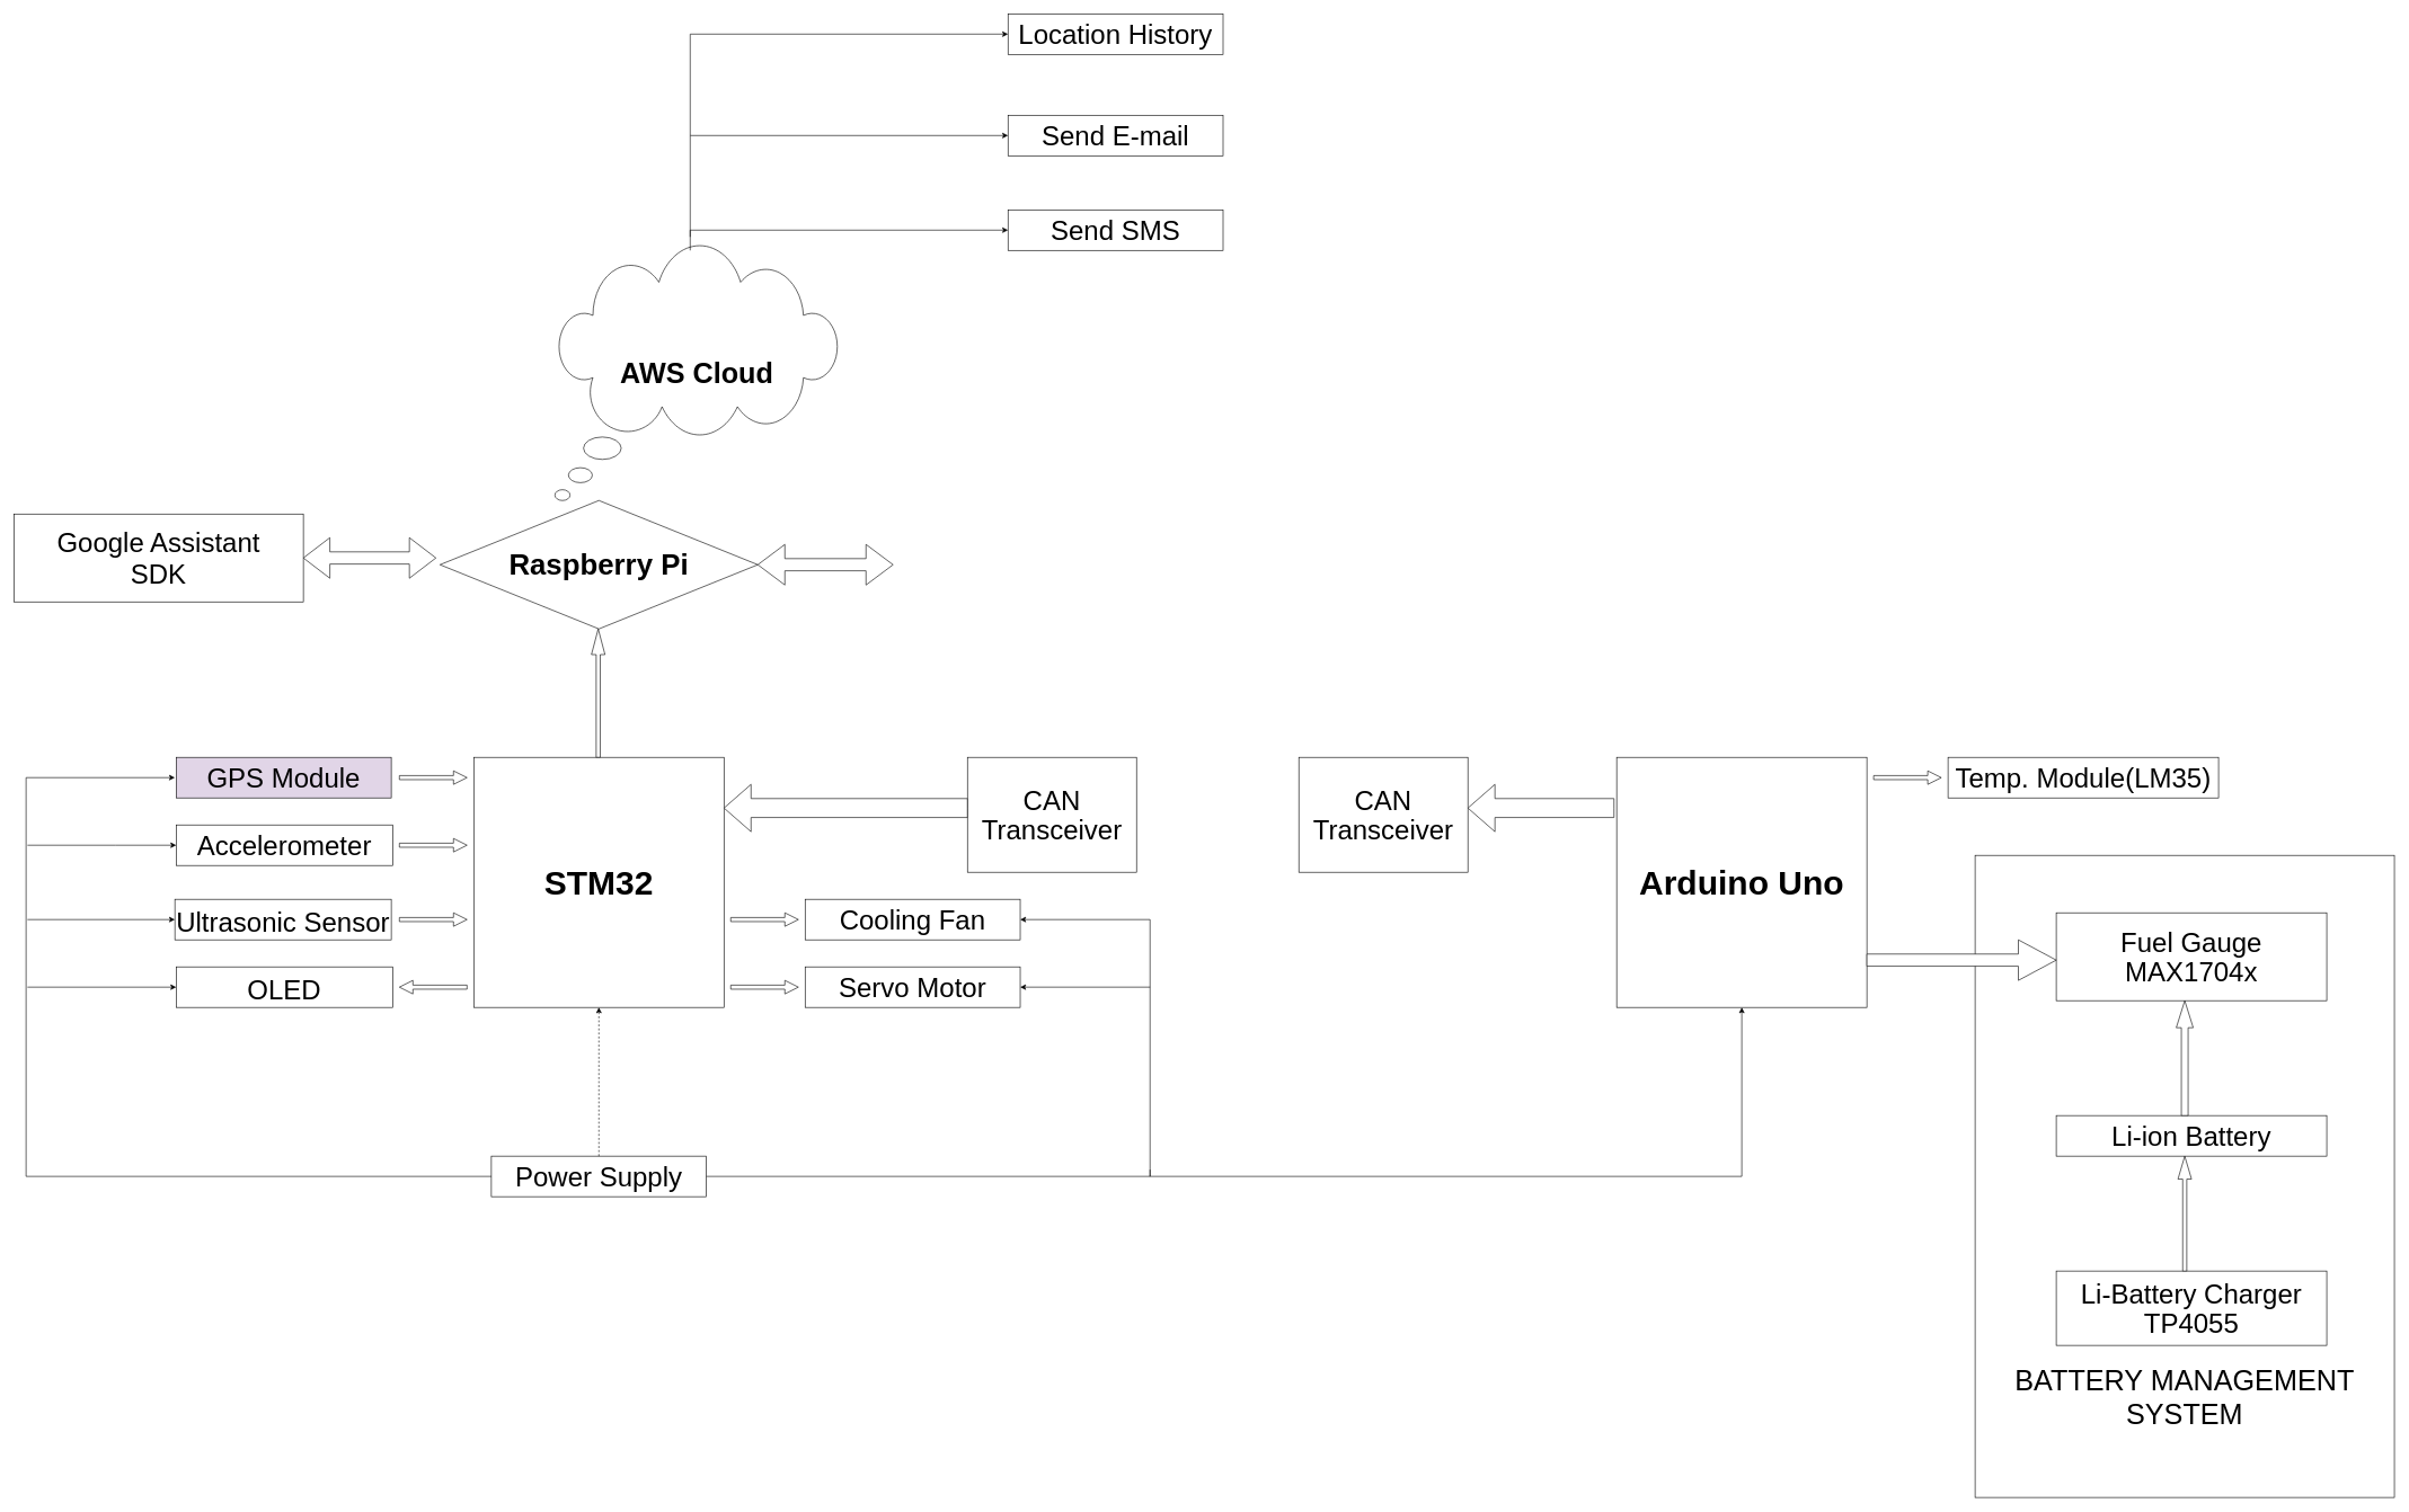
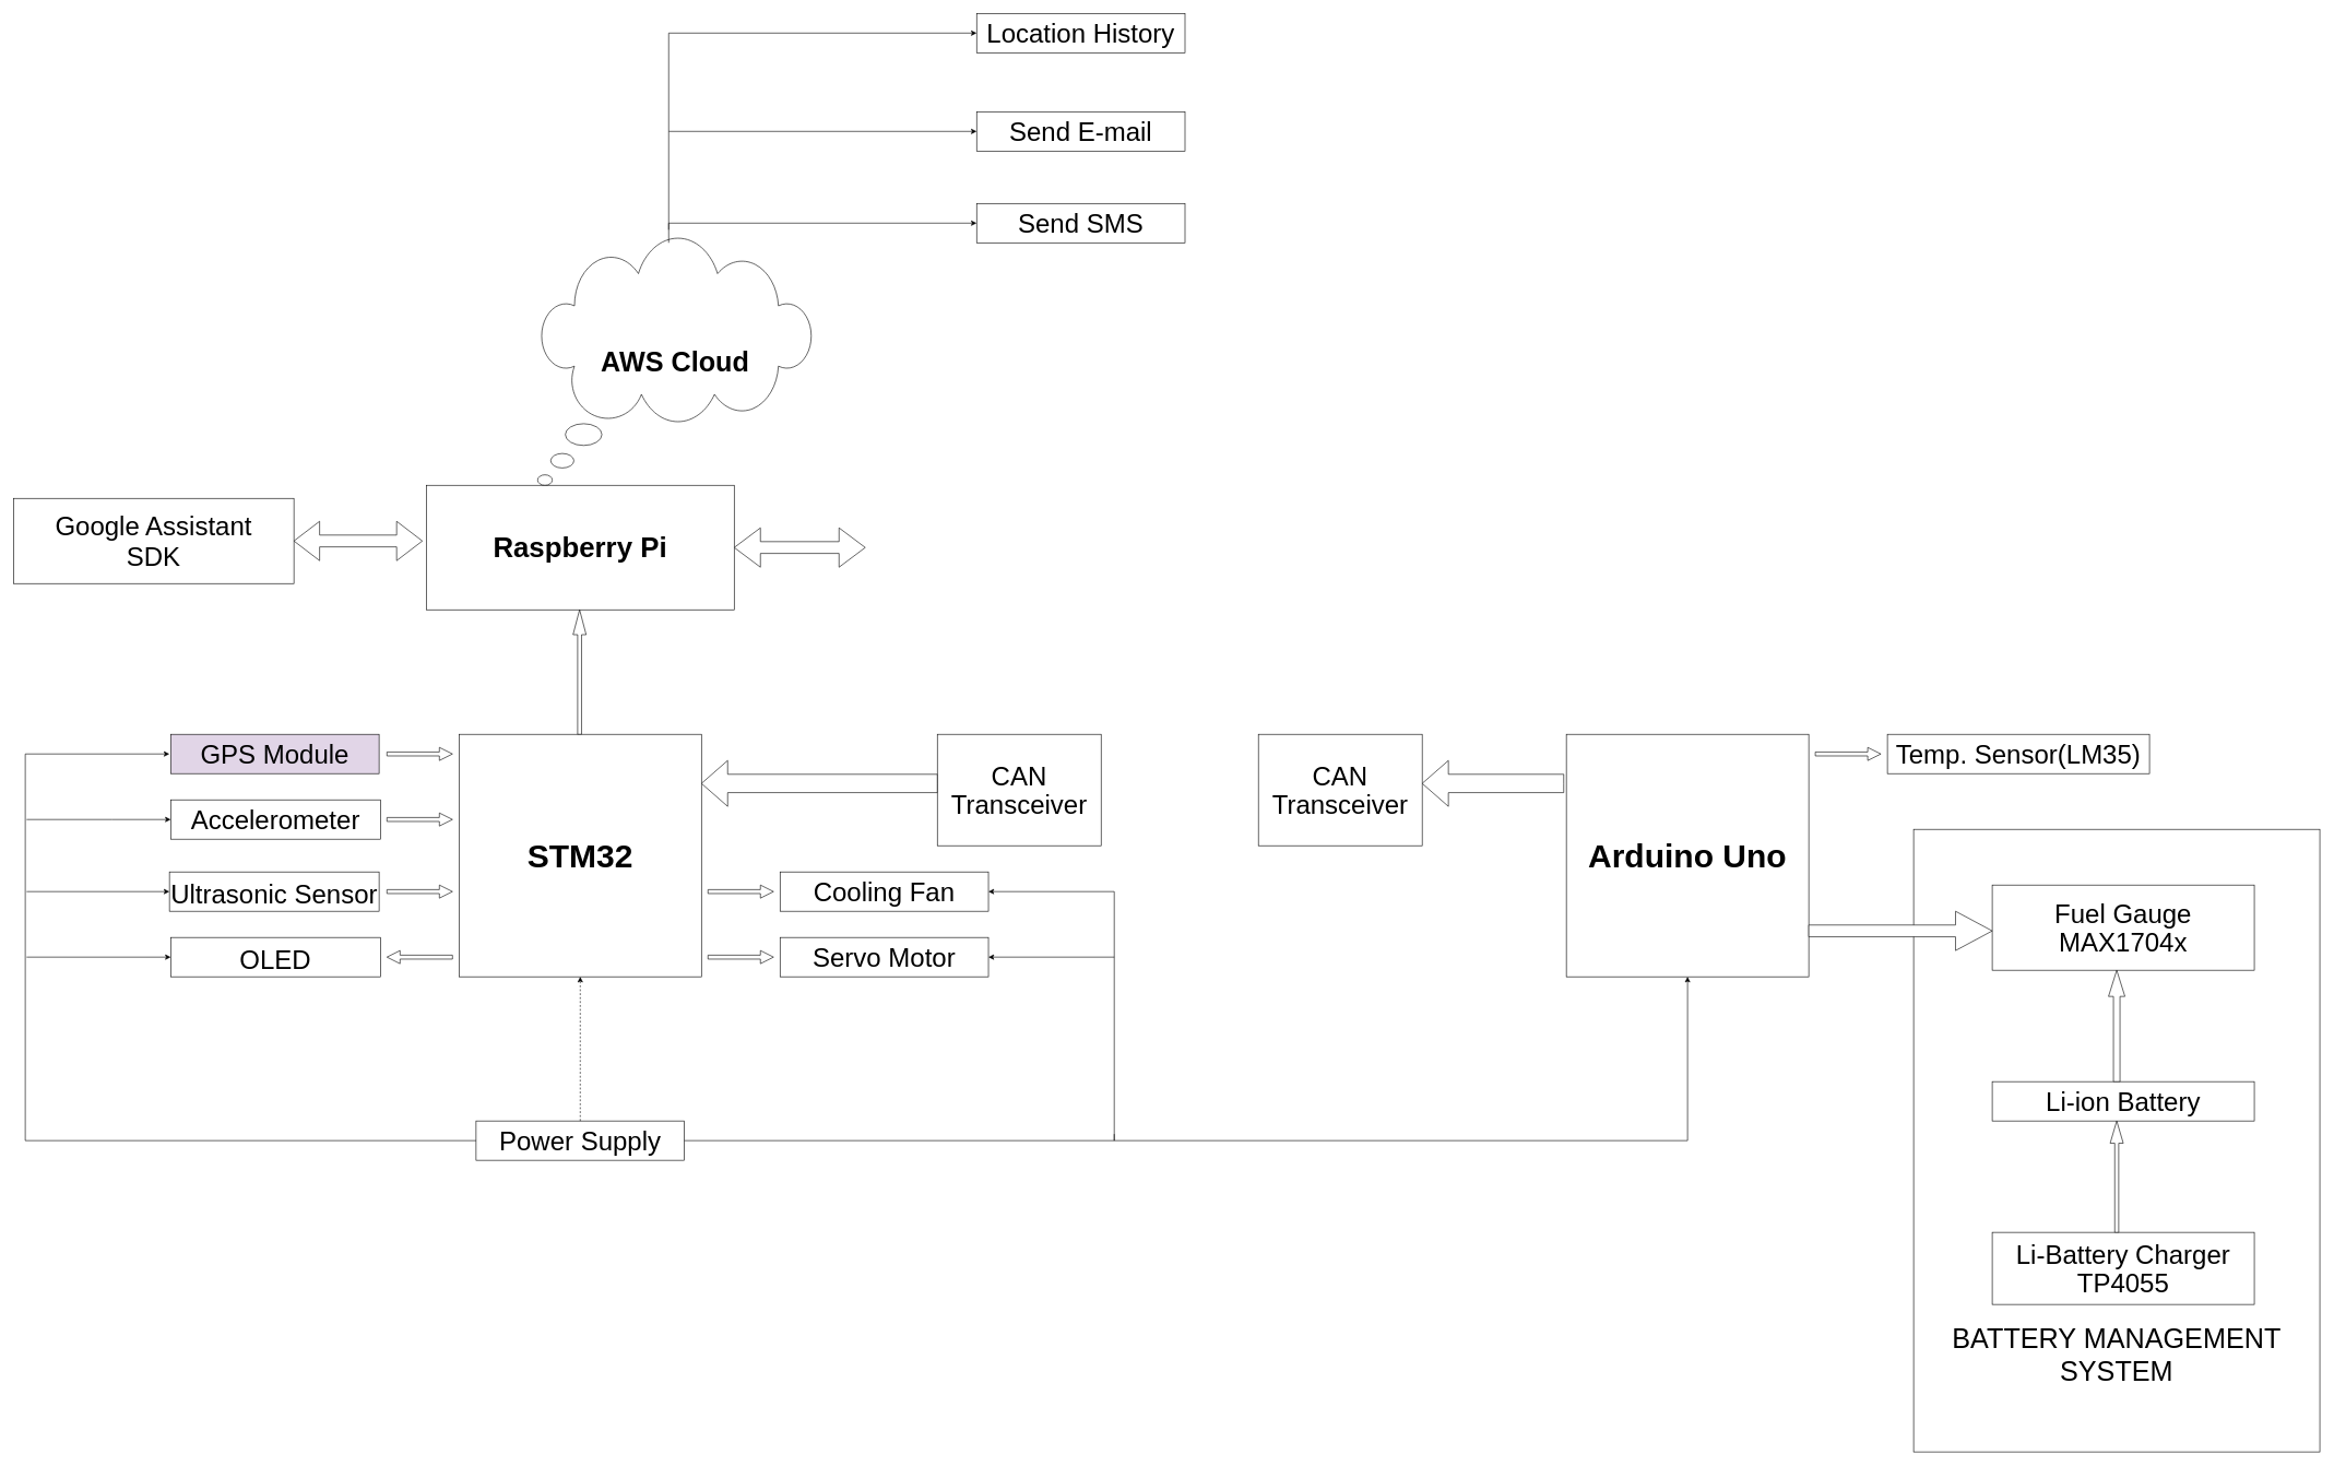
  <mxCell id="0" />
  <mxCell id="1" parent="0" />
  <mxCell id="2" value="&lt;font size=&quot;1&quot;&gt;&lt;b style=&quot;font-size: 50px&quot;&gt;STM32&lt;/b&gt;&lt;/font&gt;" style="whiteSpace=wrap;html=1;aspect=fixed;" vertex="1" parent="1"><mxGeometry x="700" y="1120" width="370" height="370" as="geometry" /></mxCell>
  <mxCell id="3" value="&lt;p style=&quot;line-height: 0.1; font-size: 40px;&quot;&gt;GPS Module&lt;/p&gt;" style="rounded=0;whiteSpace=wrap;html=1;fontSize=40;fillColor=#e1d5e7;" vertex="1" parent="1"><mxGeometry x="260" y="1120" width="318" height="60" as="geometry" /></mxCell>
  <mxCell id="4" value="" style="shape=singleArrow;whiteSpace=wrap;html=1;fontSize=17;" vertex="1" parent="1"><mxGeometry x="1080" y="1450" width="100" height="20" as="geometry" /></mxCell>
  <mxCell id="5" value="" style="shape=singleArrow;whiteSpace=wrap;html=1;fontSize=17;" vertex="1" parent="1"><mxGeometry x="590" y="1140" width="100" height="20" as="geometry" /></mxCell>
  <mxCell id="6" value="" style="shape=singleArrow;whiteSpace=wrap;html=1;fontSize=17;" vertex="1" parent="1"><mxGeometry x="1080" y="1350" width="100" height="20" as="geometry" /></mxCell>
  <mxCell id="7" value="" style="shape=singleArrow;whiteSpace=wrap;html=1;fontSize=17;" vertex="1" parent="1"><mxGeometry x="590" y="1350" width="100" height="20" as="geometry" /></mxCell>
  <mxCell id="8" value="" style="shape=singleArrow;whiteSpace=wrap;html=1;fontSize=17;" vertex="1" parent="1"><mxGeometry x="590" y="1240" width="100" height="20" as="geometry" /></mxCell>
  <mxCell id="9" value="" style="shape=singleArrow;whiteSpace=wrap;html=1;fontSize=17;direction=west;" vertex="1" parent="1"><mxGeometry x="590" y="1450" width="100" height="20" as="geometry" /></mxCell>
  <mxCell id="10" value="Accelerometer" style="rounded=0;whiteSpace=wrap;html=1;fontSize=40;" vertex="1" parent="1"><mxGeometry x="260" y="1220" width="320" height="60" as="geometry" /></mxCell>
  <mxCell id="11" value="&lt;font style=&quot;font-size: 40px&quot;&gt;Ultrasonic Sensor&lt;/font&gt;" style="rounded=0;whiteSpace=wrap;html=1;fontSize=50;" vertex="1" parent="1"><mxGeometry x="258" y="1330" width="320" height="60" as="geometry" /></mxCell>
  <mxCell id="12" value="&lt;font style=&quot;font-size: 40px&quot;&gt;OLED&lt;/font&gt;" style="rounded=0;whiteSpace=wrap;html=1;fontSize=50;" vertex="1" parent="1"><mxGeometry x="260" y="1430" width="320" height="60" as="geometry" /></mxCell>
  <mxCell id="13" value="&lt;p style=&quot;line-height: 0.1 ; font-size: 40px&quot;&gt;Servo Motor&lt;/p&gt;" style="rounded=0;whiteSpace=wrap;html=1;fontSize=40;" vertex="1" parent="1"><mxGeometry x="1190" y="1430" width="318" height="60" as="geometry" /></mxCell>
  <mxCell id="14" value="&lt;p style=&quot;line-height: 0.1 ; font-size: 40px&quot;&gt;Cooling Fan&lt;/p&gt;" style="rounded=0;whiteSpace=wrap;html=1;fontSize=40;" vertex="1" parent="1"><mxGeometry x="1190" y="1330" width="318" height="60" as="geometry" /></mxCell>
  <mxCell id="15" value="&lt;p style=&quot;line-height: 0.1 ; font-size: 40px&quot;&gt;CAN&lt;/p&gt;&lt;p style=&quot;line-height: 0.1&quot;&gt;Transceiver&lt;br&gt;&lt;/p&gt;" style="rounded=0;whiteSpace=wrap;html=1;fontSize=40;" vertex="1" parent="1"><mxGeometry x="1430" y="1120" width="250" height="170" as="geometry" /></mxCell>
  <mxCell id="16" value="Google Assistant&lt;br&gt;SDK" style="rounded=0;whiteSpace=wrap;html=1;fontSize=40;" vertex="1" parent="1"><mxGeometry x="20" y="760" width="428" height="130" as="geometry" /></mxCell>
  <mxCell id="17" value="&lt;p style=&quot;line-height: 0.1 ; font-size: 40px&quot;&gt;Power Supply&lt;/p&gt;" style="rounded=0;whiteSpace=wrap;html=1;fontSize=40;" vertex="1" parent="1"><mxGeometry x="726" y="1710" width="318" height="60" as="geometry" /></mxCell>
- <mxCell id="18" value="&lt;p style=&quot;line-height: 0.1 ; font-size: 40px&quot;&gt;Temp. Module(LM35)&lt;/p&gt;" style="rounded=0;whiteSpace=wrap;html=1;fontSize=40;" vertex="1" parent="1"><mxGeometry x="2880" y="1120" width="400" height="60" as="geometry" /></mxCell>
- <mxCell id="19" value="&lt;p style=&quot;line-height: 0.1&quot;&gt;&lt;b&gt;&lt;font style=&quot;font-size: 43px&quot;&gt;Raspberry Pi&lt;/font&gt;&lt;/b&gt;&lt;/p&gt;" style="rhombus;whiteSpace=wrap;html=1;fontSize=40;" vertex="1" parent="1"><mxGeometry x="650" y="740" width="470" height="190" as="geometry" /></mxCell>
+ <mxCell id="18" value="&lt;p style=&quot;line-height: 0.1 ; font-size: 40px&quot;&gt;Temp. Sensor(LM35)&lt;/p&gt;" style="rounded=0;whiteSpace=wrap;html=1;fontSize=40;" vertex="1" parent="1"><mxGeometry x="2880" y="1120" width="400" height="60" as="geometry" /></mxCell>
+ <mxCell id="19" value="&lt;p style=&quot;line-height: 0.1&quot;&gt;&lt;b&gt;&lt;font style=&quot;font-size: 43px&quot;&gt;Raspberry Pi&lt;/font&gt;&lt;/b&gt;&lt;/p&gt;" style="rounded=0;whiteSpace=wrap;html=1;fontSize=40;" vertex="1" parent="1"><mxGeometry x="650" y="740" width="470" height="190" as="geometry" /></mxCell>
  <mxCell id="20" value="&lt;p style=&quot;line-height: 0.1 ; font-size: 40px&quot;&gt;Send SMS&lt;/p&gt;" style="rounded=0;whiteSpace=wrap;html=1;fontSize=40;" vertex="1" parent="1"><mxGeometry x="1490" y="310" width="318" height="60" as="geometry" /></mxCell>
  <mxCell id="21" value="&lt;p style=&quot;line-height: 0.1 ; font-size: 40px&quot;&gt;Send E-mail&lt;/p&gt;" style="rounded=0;whiteSpace=wrap;html=1;fontSize=40;" vertex="1" parent="1"><mxGeometry x="1490" y="170" width="318" height="60" as="geometry" /></mxCell>
  <mxCell id="22" value="" style="edgeStyle=elbowEdgeStyle;elbow=vertical;endArrow=classic;html=1;rounded=0;fontSize=40;entryX=0.5;entryY=1;entryDx=0;entryDy=0;dashed=1;" edge="1" parent="1" source="17" target="2"><mxGeometry width="50" height="50" relative="1" as="geometry"><mxPoint x="860" y="1680" as="sourcePoint" /><mxPoint x="910" y="1630" as="targetPoint" /></mxGeometry></mxCell>
  <mxCell id="23" value="" style="edgeStyle=elbowEdgeStyle;elbow=horizontal;endArrow=classic;html=1;rounded=0;fontSize=40;exitX=0;exitY=0.5;exitDx=0;exitDy=0;" edge="1" parent="1" source="17"><mxGeometry width="50" height="50" relative="1" as="geometry"><mxPoint x="208" y="1200" as="sourcePoint" /><mxPoint x="258" y="1150" as="targetPoint" /><Array as="points"><mxPoint x="38" y="1190" /></Array></mxGeometry></mxCell>
  <mxCell id="24" value="" style="endArrow=classic;html=1;rounded=0;fontSize=40;" edge="1" parent="1"><mxGeometry width="50" height="50" relative="1" as="geometry"><mxPoint x="40" y="1250" as="sourcePoint" /><mxPoint x="260" y="1250" as="targetPoint" /><Array as="points"><mxPoint x="170" y="1250" /></Array></mxGeometry></mxCell>
  <mxCell id="25" value="" style="endArrow=classic;html=1;rounded=0;fontSize=40;entryX=0;entryY=0.5;entryDx=0;entryDy=0;" edge="1" parent="1" target="11"><mxGeometry width="50" height="50" relative="1" as="geometry"><mxPoint x="40" y="1360" as="sourcePoint" /><mxPoint x="220" y="1260" as="targetPoint" /></mxGeometry></mxCell>
  <mxCell id="26" value="" style="endArrow=classic;html=1;rounded=0;fontSize=40;entryX=0;entryY=0.667;entryDx=0;entryDy=0;entryPerimeter=0;" edge="1" parent="1"><mxGeometry width="50" height="50" relative="1" as="geometry"><mxPoint x="40" y="1460" as="sourcePoint" /><mxPoint x="260" y="1460.02" as="targetPoint" /></mxGeometry></mxCell>
  <mxCell id="27" value="" style="edgeStyle=elbowEdgeStyle;elbow=horizontal;endArrow=classic;html=1;rounded=0;fontSize=40;" edge="1" parent="1" target="14"><mxGeometry width="50" height="50" relative="1" as="geometry"><mxPoint x="1044" y="1740" as="sourcePoint" /><mxPoint x="1510" y="1360" as="targetPoint" /><Array as="points"><mxPoint x="1700" y="1550" /></Array></mxGeometry></mxCell>
  <mxCell id="28" value="" style="endArrow=classic;html=1;rounded=0;fontSize=40;entryX=1;entryY=0.5;entryDx=0;entryDy=0;" edge="1" parent="1" target="13"><mxGeometry width="50" height="50" relative="1" as="geometry"><mxPoint x="1700" y="1460" as="sourcePoint" /><mxPoint x="1570" y="1490" as="targetPoint" /></mxGeometry></mxCell>
  <mxCell id="29" value="&lt;p style=&quot;line-height: 0.1 ; font-size: 40px&quot;&gt;CAN&lt;/p&gt;&lt;p style=&quot;line-height: 0.1&quot;&gt;Transceiver&lt;br&gt;&lt;/p&gt;" style="rounded=0;whiteSpace=wrap;html=1;fontSize=40;" vertex="1" parent="1"><mxGeometry x="1920" y="1120" width="250" height="170" as="geometry" /></mxCell>
  <mxCell id="30" value="&lt;font size=&quot;1&quot;&gt;&lt;b style=&quot;font-size: 50px&quot;&gt;Arduino Uno&lt;/b&gt;&lt;/font&gt;" style="whiteSpace=wrap;html=1;aspect=fixed;" vertex="1" parent="1"><mxGeometry x="2390" y="1120" width="370" height="370" as="geometry" /></mxCell>
  <mxCell id="31" value="" style="shape=singleArrow;whiteSpace=wrap;html=1;fontSize=17;" vertex="1" parent="1"><mxGeometry x="2770" y="1140" width="100" height="20" as="geometry" /></mxCell>
  <mxCell id="32" value="" style="shape=singleArrow;whiteSpace=wrap;html=1;fontSize=17;direction=north;" vertex="1" parent="1"><mxGeometry x="874" y="930" width="20" height="190" as="geometry" /></mxCell>
  <mxCell id="33" value="" style="html=1;shadow=0;dashed=0;align=center;verticalAlign=middle;shape=mxgraph.arrows2.arrow;dy=0.6;dx=40;flipH=1;notch=0;fontSize=40;" vertex="1" parent="1"><mxGeometry x="2170" y="1160" width="216" height="70" as="geometry" /></mxCell>
  <mxCell id="34" value="" style="html=1;shadow=0;dashed=0;align=center;verticalAlign=middle;shape=mxgraph.arrows2.arrow;dy=0.6;dx=40;flipH=1;notch=0;fontSize=40;" vertex="1" parent="1"><mxGeometry x="1070" y="1160" width="360" height="70" as="geometry" /></mxCell>
  <mxCell id="35" value="" style="edgeStyle=elbowEdgeStyle;elbow=vertical;endArrow=classic;html=1;rounded=0;fontSize=40;entryX=0.5;entryY=1;entryDx=0;entryDy=0;" edge="1" parent="1" target="30"><mxGeometry width="50" height="50" relative="1" as="geometry"><mxPoint x="1700" y="1730" as="sourcePoint" /><mxPoint x="1910" y="1450" as="targetPoint" /><Array as="points"><mxPoint x="2320" y="1740" /><mxPoint x="2560" y="1730" /></Array></mxGeometry></mxCell>
  <mxCell id="36" value="&lt;font style=&quot;font-size: 42px&quot;&gt;&lt;b&gt;AWS Cloud&lt;/b&gt;&lt;/font&gt;" style="whiteSpace=wrap;html=1;shape=mxgraph.basic.cloud_callout;fontSize=40;" vertex="1" parent="1"><mxGeometry x="820" y="363" width="420" height="377" as="geometry" /></mxCell>
  <mxCell id="37" value="&lt;br&gt;&lt;br&gt;&lt;br&gt;&lt;br&gt;&lt;br&gt;&lt;br&gt;&lt;br&gt;&lt;br&gt;&lt;br&gt;&lt;br&gt;&lt;br&gt;&lt;br&gt;&lt;br&gt;BATTERY MANAGEMENT&lt;br&gt;SYSTEM" style="rounded=0;whiteSpace=wrap;html=1;fontSize=42;" vertex="1" parent="1"><mxGeometry x="2920" y="1265" width="620" height="950" as="geometry" /></mxCell>
  <mxCell id="38" value="&lt;p style=&quot;line-height: 0.1 ; font-size: 40px&quot;&gt;Li-ion Battery&lt;/p&gt;" style="rounded=0;whiteSpace=wrap;html=1;fontSize=40;" vertex="1" parent="1"><mxGeometry x="3040" y="1650" width="400" height="60" as="geometry" /></mxCell>
  <mxCell id="39" value="&lt;p style=&quot;line-height: 0.1 ; font-size: 40px&quot;&gt;Li-Battery Charger&lt;/p&gt;&lt;p style=&quot;line-height: 0.1 ; font-size: 40px&quot;&gt;TP4055&lt;/p&gt;" style="rounded=0;whiteSpace=wrap;html=1;fontSize=40;" vertex="1" parent="1"><mxGeometry x="3040" y="1880" width="400" height="110" as="geometry" /></mxCell>
  <mxCell id="40" value="&lt;p style=&quot;line-height: 0.1 ; font-size: 40px&quot;&gt;Fuel Gauge&lt;/p&gt;&lt;p style=&quot;line-height: 0.1 ; font-size: 40px&quot;&gt;MAX1704x&lt;/p&gt;" style="rounded=0;whiteSpace=wrap;html=1;fontSize=40;" vertex="1" parent="1"><mxGeometry x="3040" y="1350" width="400" height="130" as="geometry" /></mxCell>
  <mxCell id="41" value="" style="shape=singleArrow;whiteSpace=wrap;html=1;fontSize=17;direction=north;" vertex="1" parent="1"><mxGeometry x="3220" y="1710" width="20" height="170" as="geometry" /></mxCell>
  <mxCell id="42" value="" style="html=1;shadow=0;dashed=0;align=center;verticalAlign=middle;shape=mxgraph.arrows2.arrow;dy=0.6;dx=40;direction=north;notch=0;fontSize=40;" vertex="1" parent="1"><mxGeometry x="3217.5" y="1480" width="25" height="170" as="geometry" /></mxCell>
  <mxCell id="43" value="" style="shape=singleArrow;whiteSpace=wrap;html=1;fontSize=42;" vertex="1" parent="1"><mxGeometry x="2760" y="1390" width="280" height="60" as="geometry" /></mxCell>
  <mxCell id="44" value="" style="shape=doubleArrow;whiteSpace=wrap;html=1;fontSize=42;" vertex="1" parent="1"><mxGeometry x="1120" y="805" width="200" height="60" as="geometry" /></mxCell>
  <mxCell id="45" value="" style="shape=doubleArrow;whiteSpace=wrap;html=1;fontSize=42;" vertex="1" parent="1"><mxGeometry x="448" y="795" width="196" height="60" as="geometry" /></mxCell>
  <mxCell id="46" value="" style="edgeStyle=elbowEdgeStyle;elbow=vertical;endArrow=classic;html=1;rounded=0;fontSize=43;entryX=0;entryY=0.5;entryDx=0;entryDy=0;" edge="1" parent="1" target="21"><mxGeometry width="50" height="50" relative="1" as="geometry"><mxPoint x="1020" y="370" as="sourcePoint" /><mxPoint x="1070" y="320" as="targetPoint" /><Array as="points"><mxPoint x="1070" y="200" /></Array></mxGeometry></mxCell>
  <mxCell id="47" value="" style="edgeStyle=segmentEdgeStyle;endArrow=classic;html=1;rounded=0;fontSize=43;" edge="1" parent="1"><mxGeometry width="50" height="50" relative="1" as="geometry"><mxPoint x="1020" y="350" as="sourcePoint" /><mxPoint x="1490" y="340" as="targetPoint" /><Array as="points"><mxPoint x="1020" y="340" /></Array></mxGeometry></mxCell>
  <mxCell id="48" value="&lt;p style=&quot;line-height: 0.1 ; font-size: 40px&quot;&gt;Location History&lt;/p&gt;" style="rounded=0;whiteSpace=wrap;html=1;fontSize=40;" vertex="1" parent="1"><mxGeometry x="1490" y="20" width="318" height="60" as="geometry" /></mxCell>
  <mxCell id="49" value="" style="edgeStyle=segmentEdgeStyle;endArrow=classic;html=1;rounded=0;fontSize=43;entryX=0;entryY=0.5;entryDx=0;entryDy=0;" edge="1" parent="1" target="48"><mxGeometry width="50" height="50" relative="1" as="geometry"><mxPoint x="1020" y="200" as="sourcePoint" /><mxPoint x="1090" y="50" as="targetPoint" /><Array as="points"><mxPoint x="1020" y="50" /></Array></mxGeometry></mxCell>
